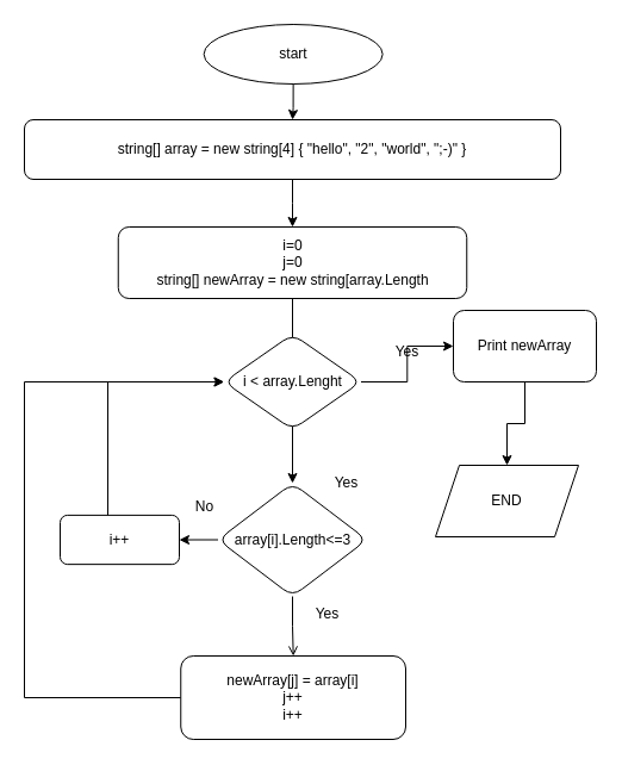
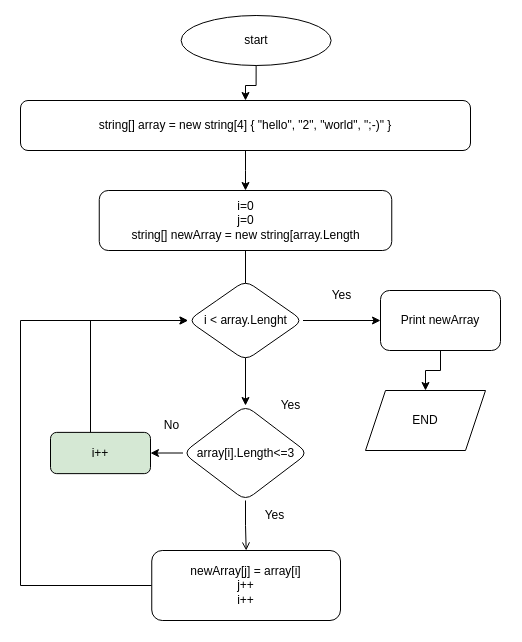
  <mxCell id="0" />
  <mxCell id="1" parent="0" />
  <mxCell id="2" value="" style="edgeStyle=orthogonalEdgeStyle;rounded=0;orthogonalLoop=1;jettySize=auto;html=1;" parent="1" source="3" edge="1"><mxGeometry relative="1" as="geometry"><mxPoint x="245" y="190" as="targetPoint" /></mxGeometry></mxCell>
  <mxCell id="3" value="string[] array = new string[4] { &quot;hello&quot;, &quot;2&quot;, &quot;world&quot;, &quot;;-)&quot; }&lt;br&gt;" style="rounded=1;whiteSpace=wrap;html=1;fontSize=12;glass=0;strokeWidth=1;shadow=0;" parent="1" vertex="1"><mxGeometry x="20" y="100" width="450" height="50" as="geometry" /></mxCell>
  <mxCell id="4" value="" style="edgeStyle=orthogonalEdgeStyle;rounded=0;orthogonalLoop=1;jettySize=auto;html=1;" parent="1" source="5" target="3" edge="1"><mxGeometry relative="1" as="geometry" /></mxCell>
- <mxCell id="5" value="start" style="ellipse;whiteSpace=wrap;html=1;" parent="1" vertex="1"><mxGeometry x="170.63" y="20" width="150" height="50" as="geometry" /></mxCell>
+ <mxCell id="5" value="start" style="ellipse;whiteSpace=wrap;html=1;" parent="1" vertex="1"><mxGeometry x="180.63" y="15" width="150" height="50" as="geometry" /></mxCell>
  <mxCell id="6" value="" style="edgeStyle=orthogonalEdgeStyle;rounded=0;orthogonalLoop=1;jettySize=auto;html=1;exitX=0.5;exitY=1;exitDx=0;exitDy=0;" parent="1" source="16" target="9" edge="1"><mxGeometry relative="1" as="geometry"><mxPoint x="245" y="270" as="sourcePoint" /></mxGeometry></mxCell>
  <mxCell id="7" value="" style="edgeStyle=orthogonalEdgeStyle;rounded=0;orthogonalLoop=1;jettySize=auto;html=1;endArrow=open;" parent="1" source="9" target="12" edge="1"><mxGeometry relative="1" as="geometry" /></mxCell>
  <mxCell id="8" value="" style="edgeStyle=orthogonalEdgeStyle;rounded=0;orthogonalLoop=1;jettySize=auto;html=1;" parent="1" source="9" target="18" edge="1"><mxGeometry relative="1" as="geometry" /></mxCell>
  <mxCell id="9" value="array[i].Length&amp;lt;=3" style="rhombus;whiteSpace=wrap;html=1;rounded=1;glass=0;strokeWidth=1;shadow=0;direction=south;" parent="1" vertex="1"><mxGeometry x="182.5" y="405" width="125" height="95" as="geometry" /></mxCell>
  <mxCell id="10" value="Yes" style="text;html=1;align=center;verticalAlign=middle;resizable=0;points=[];autosize=1;strokeColor=none;fillColor=none;" parent="1" vertex="1"><mxGeometry x="320.63" y="280" width="40" height="30" as="geometry" /></mxCell>
  <mxCell id="11" style="edgeStyle=orthogonalEdgeStyle;rounded=0;orthogonalLoop=1;jettySize=auto;html=1;entryX=0;entryY=0.5;entryDx=0;entryDy=0;" parent="1" source="12" target="15" edge="1"><mxGeometry relative="1" as="geometry"><Array as="points"><mxPoint x="20" y="585" /><mxPoint x="20" y="320" /></Array></mxGeometry></mxCell>
  <mxCell id="12" value="newArray[j] = array[i]&lt;br&gt;j++&lt;br&gt;i++" style="whiteSpace=wrap;html=1;rounded=1;glass=0;strokeWidth=1;shadow=0;" parent="1" vertex="1"><mxGeometry x="151.25" y="550" width="188.75" height="70" as="geometry" /></mxCell>
  <mxCell id="13" value="Yes" style="text;html=1;align=center;verticalAlign=middle;resizable=0;points=[];autosize=1;strokeColor=none;fillColor=none;" parent="1" vertex="1"><mxGeometry x="270" y="390" width="40" height="30" as="geometry" /></mxCell>
  <mxCell id="14" value="" style="edgeStyle=orthogonalEdgeStyle;rounded=0;orthogonalLoop=1;jettySize=auto;html=1;" parent="1" source="15" target="21" edge="1"><mxGeometry relative="1" as="geometry" /></mxCell>
  <mxCell id="15" value="i &amp;lt; array.Lenght" style="rhombus;whiteSpace=wrap;html=1;rounded=1;glass=0;strokeWidth=1;shadow=0;" parent="1" vertex="1"><mxGeometry x="187.5" y="280" width="115" height="80" as="geometry" /></mxCell>
  <mxCell id="16" value="i=0&lt;br&gt;j=0&lt;br&gt;string[] newArray = new string[array.Length" style="rounded=1;whiteSpace=wrap;html=1;" parent="1" vertex="1"><mxGeometry x="98.75" y="190" width="292.5" height="60" as="geometry" /></mxCell>
  <mxCell id="17" style="edgeStyle=orthogonalEdgeStyle;rounded=0;orthogonalLoop=1;jettySize=auto;html=1;entryX=0;entryY=0.5;entryDx=0;entryDy=0;" parent="1" source="18" target="15" edge="1"><mxGeometry relative="1" as="geometry"><Array as="points"><mxPoint x="90" y="320" /></Array></mxGeometry></mxCell>
- <mxCell id="18" value="i++" style="whiteSpace=wrap;html=1;rounded=1;glass=0;strokeWidth=1;shadow=0;" parent="1" vertex="1"><mxGeometry x="50" y="431.88" width="100" height="41.25" as="geometry" /></mxCell>
+ <mxCell id="18" value="i++" style="whiteSpace=wrap;html=1;rounded=1;glass=0;strokeWidth=1;shadow=0;fillColor=#d5e8d4;" parent="1" vertex="1"><mxGeometry x="50" y="431.88" width="100" height="41.25" as="geometry" /></mxCell>
  <mxCell id="19" value="Yes" style="text;html=1;align=center;verticalAlign=middle;resizable=0;points=[];autosize=1;strokeColor=none;fillColor=none;" parent="1" vertex="1"><mxGeometry x="254" y="500" width="40" height="30" as="geometry" /></mxCell>
  <mxCell id="20" value="" style="edgeStyle=orthogonalEdgeStyle;rounded=0;orthogonalLoop=1;jettySize=auto;html=1;" parent="1" source="21" target="23" edge="1"><mxGeometry relative="1" as="geometry" /></mxCell>
- <mxCell id="21" value="Print newArray" style="whiteSpace=wrap;html=1;rounded=1;glass=0;strokeWidth=1;shadow=0;" parent="1" vertex="1"><mxGeometry x="380" y="260" width="120" height="60" as="geometry" /></mxCell>
+ <mxCell id="21" value="Print newArray" style="whiteSpace=wrap;html=1;rounded=1;glass=0;strokeWidth=1;shadow=0;" parent="1" vertex="1"><mxGeometry x="380" y="290" width="120" height="60" as="geometry" /></mxCell>
  <mxCell id="22" value="No" style="text;html=1;align=center;verticalAlign=middle;resizable=0;points=[];autosize=1;strokeColor=none;fillColor=none;" parent="1" vertex="1"><mxGeometry x="151.25" y="410" width="40" height="30" as="geometry" /></mxCell>
  <mxCell id="23" value="END" style="shape=parallelogram;perimeter=parallelogramPerimeter;whiteSpace=wrap;html=1;fixedSize=1;" parent="1" vertex="1"><mxGeometry x="365" y="390" width="120" height="60" as="geometry" /></mxCell>
